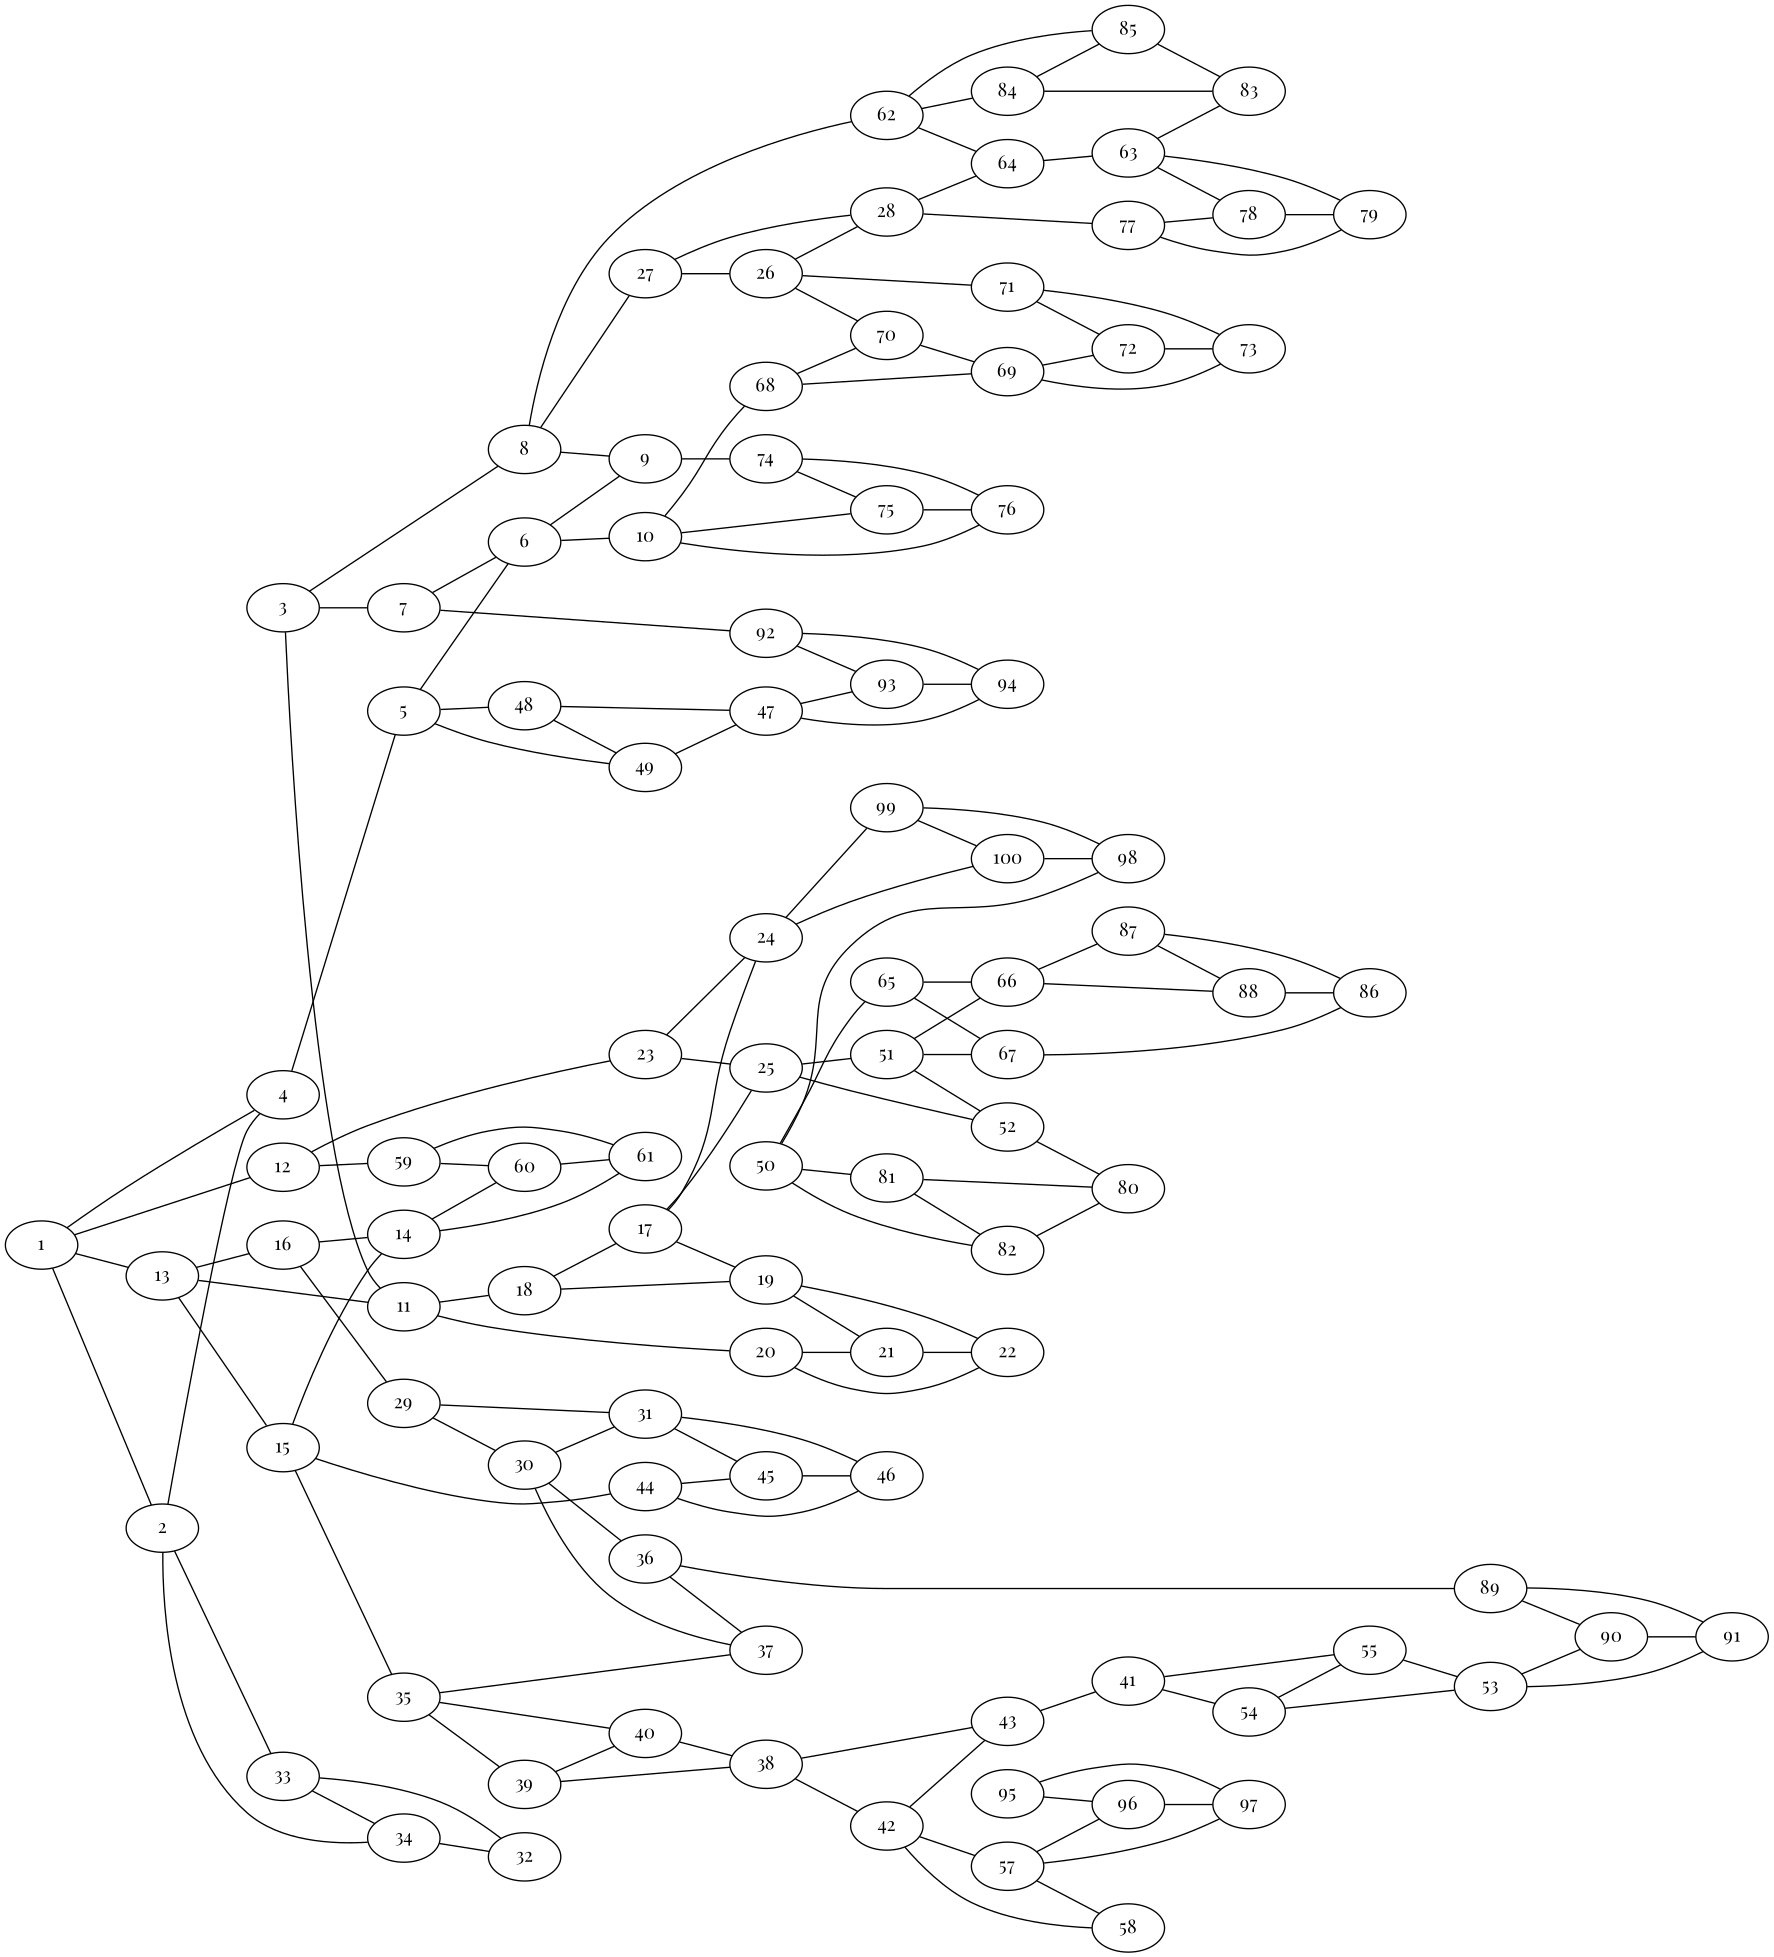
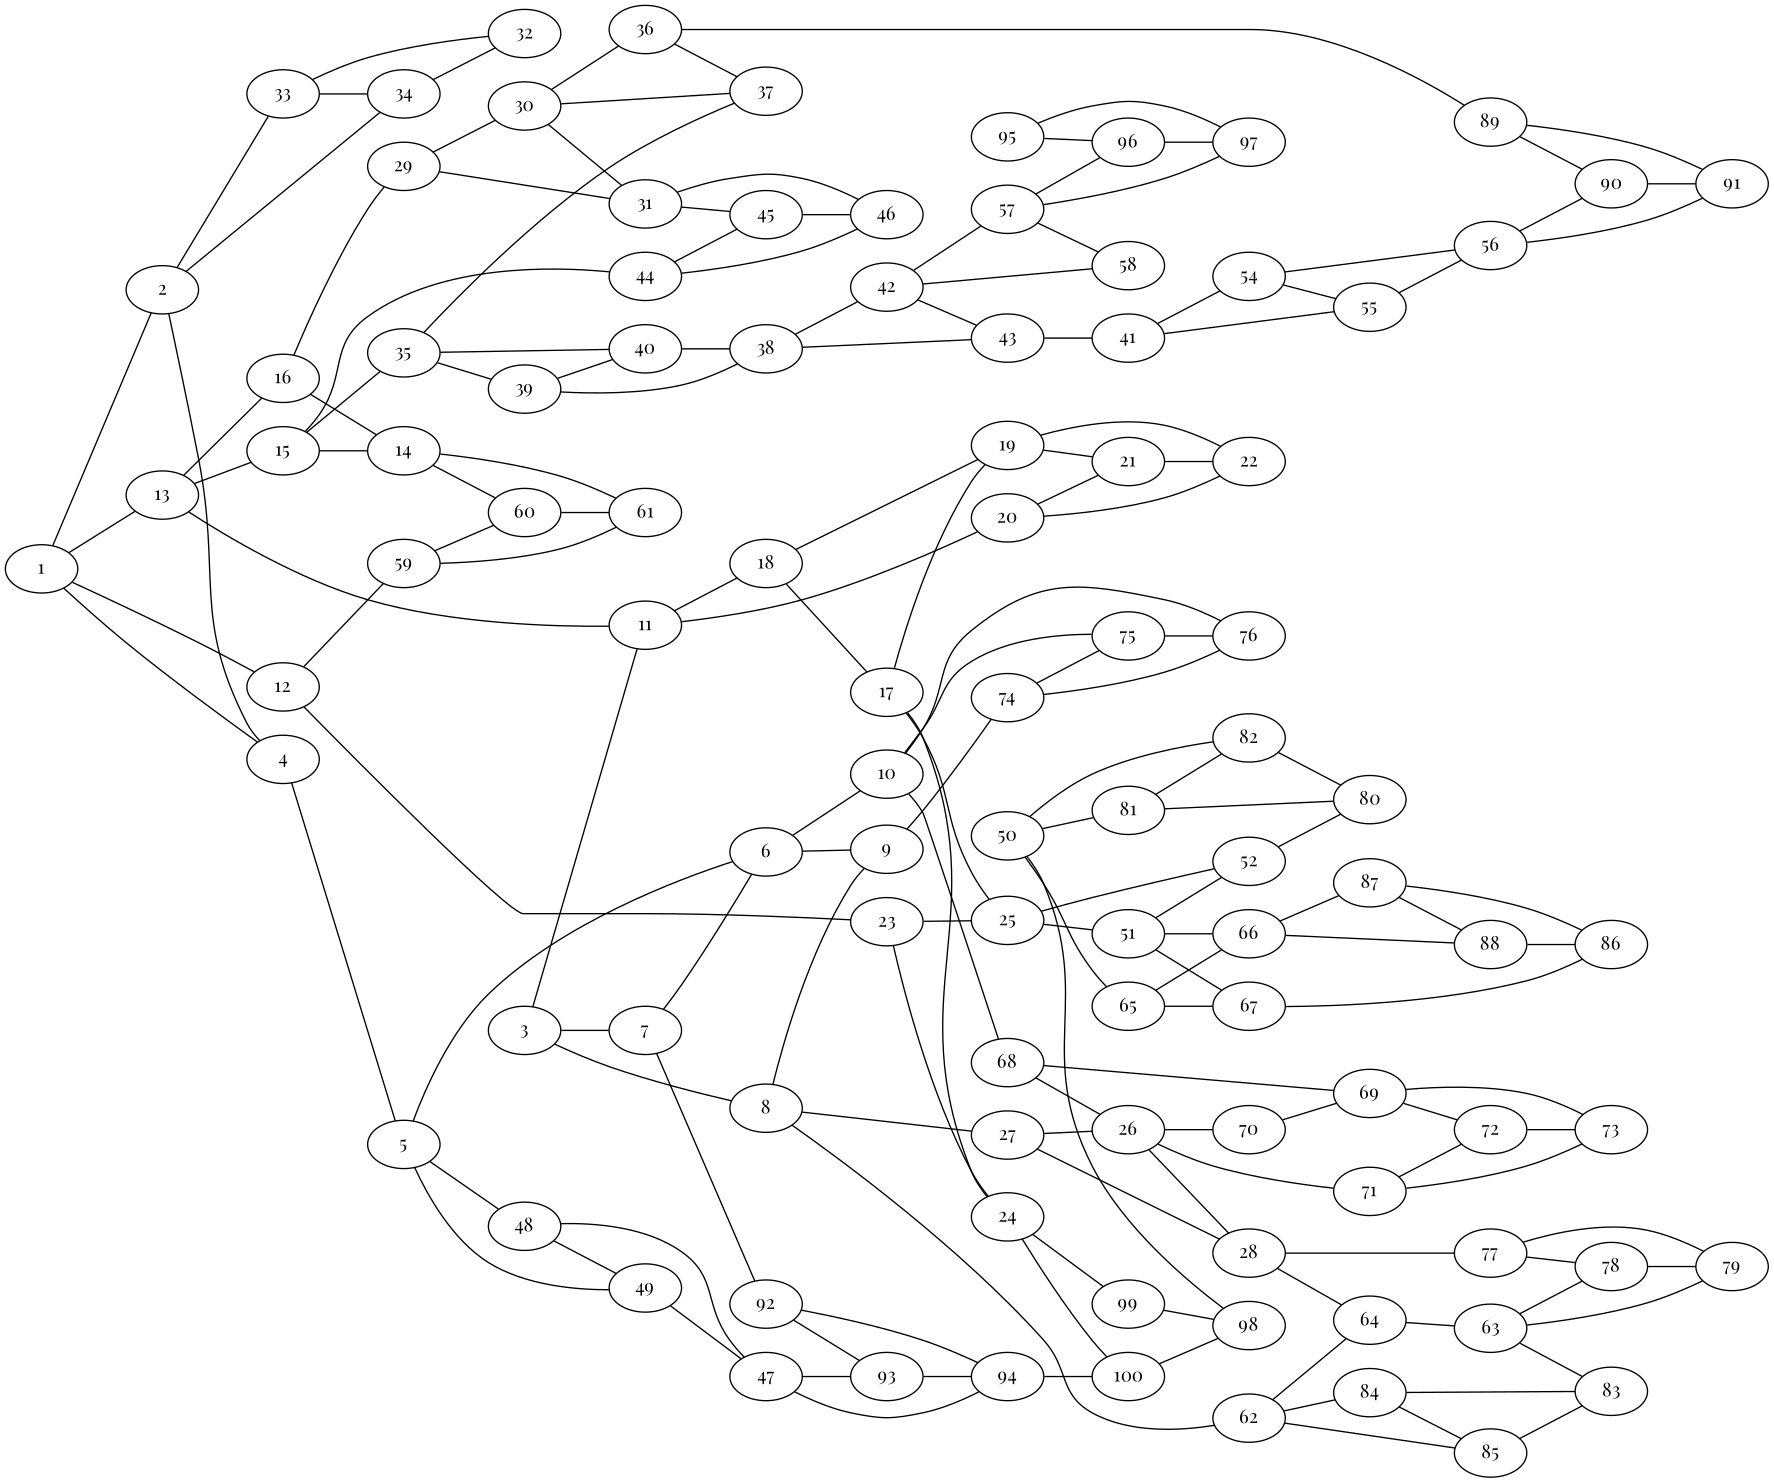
  graph {
    fontname="Playfair Display"
    rankdir=LR
    node [fontname="Playfair Display"]
    edge [fontname="Playfair Display"]
    1
    2
    4
    12
    13
    33
    34
    5
    23
    59
    11
    15
    16
    32
    6
    48
    49
    24
    25
    60
    61
    18
    20
    14
    35
    44
    29
    9
    10
    47
    99
    100
    51
    52
    17
    19
    21
    22
    37
    39
    40
    45
    46
    30
    31
    3
    7
    8
    92
    27
    62
    93
    94
    74
    26
    28
    64
    84
    85
    68
    75
    76
    70
    71
    77
    63
    83
    69
    72
    73
    78
    79
    98
    66
    67
    80
    38
    36
    42
    43
    89
    87
    88
    86
    90
    91
    57
    58
    41
    96
    97
    54
    55
-   53
+   53 [label=56]
    95
    50
    65
    81
    82
    1 -- 2
    1 -- 4
    1 -- 12
    1 -- 13
    2 -- 4
    2 -- 33
    2 -- 34
    4 -- 5
    12 -- 23
    12 -- 59
    13 -- 11
    13 -- 15
    13 -- 16
    33 -- 34
    33 -- 32
    34 -- 32
    5 -- 6
    5 -- 48
    5 -- 49
    23 -- 24
    23 -- 25
    59 -- 60
    59 -- 61
    11 -- 18
    11 -- 20
    15 -- 14
    15 -- 35
    15 -- 44
    16 -- 14
    16 -- 29
    6 -- 9
    6 -- 10
    48 -- 49
    48 -- 47
    49 -- 47
    24 -- 99
    24 -- 100
    25 -- 51
    25 -- 52
    60 -- 61
    18 -- 17
    18 -- 19
    20 -- 21
    20 -- 22
    14 -- 60
    14 -- 61
    35 -- 37
    35 -- 39
    35 -- 40
    44 -- 45
    44 -- 46
    29 -- 30
    29 -- 31
    9 -- 74
    10 -- 68
    10 -- 75
    10 -- 76
    47 -- 93
    47 -- 94
-   99 -- 100
+   94 -- 100
    99 -- 98
    100 -- 98
    51 -- 52
    51 -- 66
    51 -- 67
    52 -- 80
    17 -- 24
    17 -- 25
    17 -- 19
    19 -- 21
    19 -- 22
    21 -- 22
    39 -- 40
    39 -- 38
    40 -- 38
    45 -- 46
    30 -- 37
    30 -- 31
    30 -- 36
    31 -- 45
    31 -- 46
    3 -- 11
    3 -- 7
    3 -- 8
    7 -- 6
    7 -- 92
    8 -- 9
    8 -- 27
    8 -- 62
    92 -- 93
    92 -- 94
    27 -- 26
    27 -- 28
    62 -- 64
    62 -- 84
    62 -- 85
    93 -- 94
    74 -- 75
    74 -- 76
    26 -- 28
    26 -- 70
    26 -- 71
    28 -- 64
    28 -- 77
    64 -- 63
    84 -- 85
    84 -- 83
    85 -- 83
-   68 -- 70
+   68 -- 26
    68 -- 69
    75 -- 76
    70 -- 69
    71 -- 72
    71 -- 73
    77 -- 78
    77 -- 79
    63 -- 83
    63 -- 78
    63 -- 79
    69 -- 72
    69 -- 73
    72 -- 73
    78 -- 79
    66 -- 87
    66 -- 88
    67 -- 86
    38 -- 42
    38 -- 43
    36 -- 37
    36 -- 89
    42 -- 43
    42 -- 57
    42 -- 58
    43 -- 41
    89 -- 90
    89 -- 91
    87 -- 88
    87 -- 86
    88 -- 86
    90 -- 91
    57 -- 58
    57 -- 96
    57 -- 97
    41 -- 54
    41 -- 55
    96 -- 97
    54 -- 55
    54 -- 53
    55 -- 53
    53 -- 90
    53 -- 91
    95 -- 96
    95 -- 97
    50 -- 98
    50 -- 65
    50 -- 81
    50 -- 82
    65 -- 66
    65 -- 67
    81 -- 80
    81 -- 82
    82 -- 80
  }
